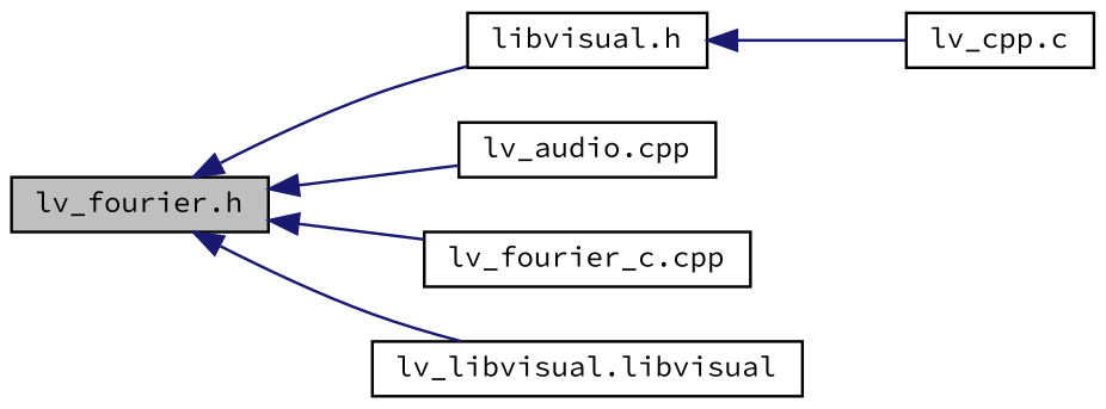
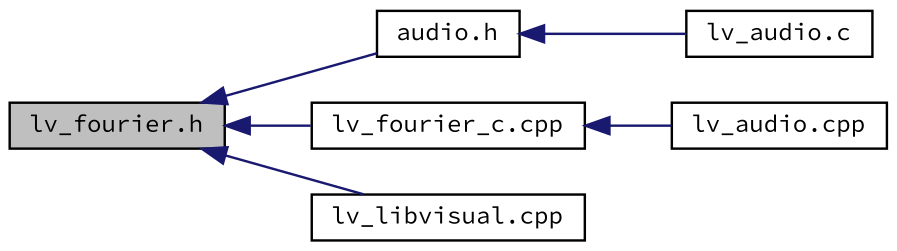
  digraph {
    fontname="Source Code Pro"
    rankdir=LR
    node [color=black fillcolor=white fontname="Source Code Pro" fontsize=10 shape=record style=filled]
    edge [color=midnightblue dir=back fontname="Source Code Pro" fontsize=10 labelfontname=Helvetica labelfontsize=10 style=solid]
    n1 [fillcolor=grey75 fontcolor=black height=0.2 label="lv_fourier.h" width=0.4]
-   n2 [height=0.2 label="libvisual.h" width=0.4]
+   n2 [height=0.2 label="audio.h" width=0.4]
    n3 [height=0.2 label="lv_audio.cpp" width=0.4]
    n4 [height=0.2 label="lv_fourier_c.cpp" width=0.4]
-   n5 [height=0.2 label="lv_libvisual.libvisual" width=0.4]
-   n6 [height=0.2 label="lv_cpp.c" width=0.4]
+   n5 [height=0.2 label="lv_libvisual.cpp" width=0.4]
+   n6 [height=0.2 label="lv_audio.c" width=0.4]
    n1 -> n2
-   n1 -> n3
+   n4 -> n3
    n1 -> n4
    n1 -> n5
    n2 -> n6
  }
